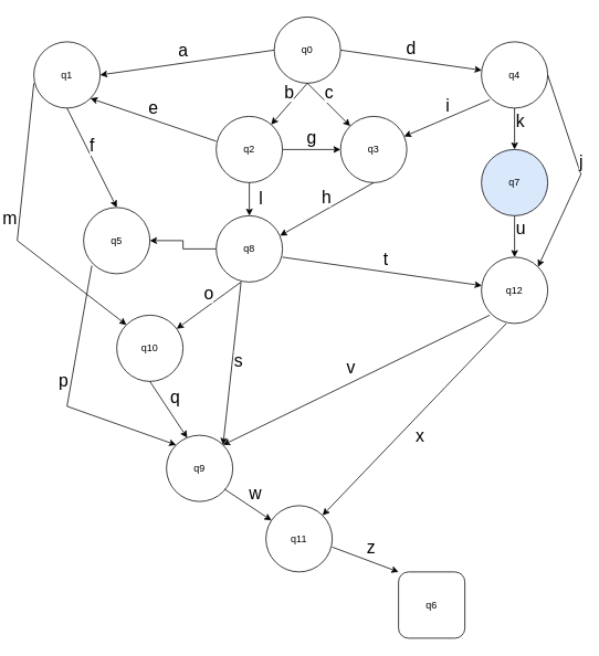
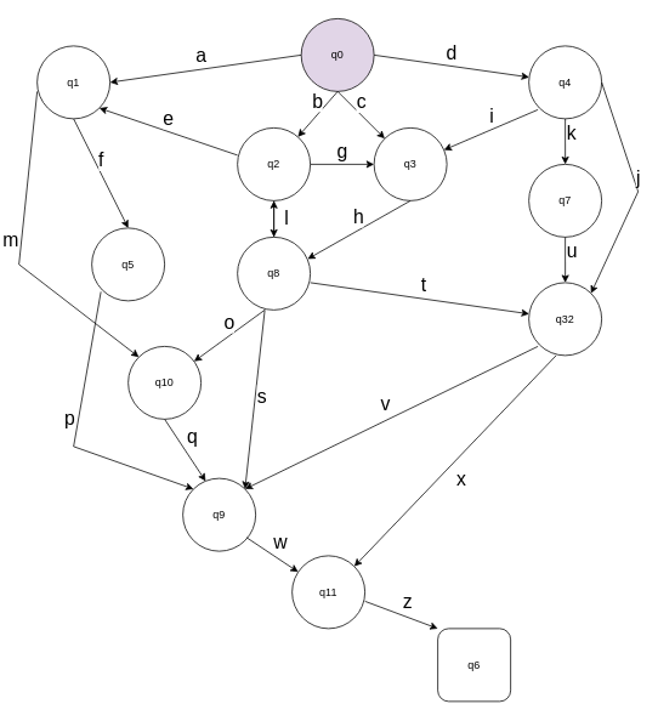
  <mxCell id="0" />
  <mxCell id="1" parent="0" />
- <mxCell id="2" value="q0" style="ellipse;whiteSpace=wrap;html=1;aspect=fixed;" parent="1" vertex="1"><mxGeometry x="330" y="20" width="80" height="80" as="geometry" /></mxCell>
+ <mxCell id="2" value="q0" style="ellipse;whiteSpace=wrap;html=1;aspect=fixed;fillColor=#e1d5e7;" parent="1" vertex="1"><mxGeometry x="330" y="20" width="80" height="80" as="geometry" /></mxCell>
  <mxCell id="3" value="q1" style="ellipse;whiteSpace=wrap;html=1;aspect=fixed;" parent="1" vertex="1"><mxGeometry x="40" y="50" width="80" height="80" as="geometry" /></mxCell>
  <mxCell id="4" value="q2" style="ellipse;whiteSpace=wrap;html=1;aspect=fixed;" parent="1" vertex="1"><mxGeometry x="260" y="140" width="80" height="80" as="geometry" /></mxCell>
  <mxCell id="5" value="q3" style="ellipse;whiteSpace=wrap;html=1;aspect=fixed;" parent="1" vertex="1"><mxGeometry x="410" y="140" width="80" height="80" as="geometry" /></mxCell>
  <mxCell id="6" value="q4" style="ellipse;whiteSpace=wrap;html=1;aspect=fixed;" parent="1" vertex="1"><mxGeometry x="580" y="50" width="80" height="80" as="geometry" /></mxCell>
  <mxCell id="7" value="q5" style="ellipse;whiteSpace=wrap;html=1;aspect=fixed;" parent="1" vertex="1"><mxGeometry x="100" y="250" width="80" height="80" as="geometry" /></mxCell>
  <mxCell id="8" value="a" style="endArrow=classic;html=1;rounded=0;entryX=1;entryY=0.5;entryDx=0;entryDy=0;fontSize=21;" parent="1" target="3" edge="1"><mxGeometry x="0.027" y="-16" width="50" height="50" relative="1" as="geometry"><mxPoint x="330" y="60" as="sourcePoint" /><mxPoint x="380" y="10" as="targetPoint" /><mxPoint as="offset" /></mxGeometry></mxCell>
  <mxCell id="9" value="b" style="endArrow=classic;html=1;rounded=0;fontSize=21;labelPosition=center;verticalLabelPosition=top;align=center;verticalAlign=bottom;" parent="1" target="4" edge="1"><mxGeometry width="50" height="50" relative="1" as="geometry"><mxPoint x="370" y="100" as="sourcePoint" /><mxPoint x="420" y="50" as="targetPoint" /></mxGeometry></mxCell>
  <mxCell id="10" value="c" style="endArrow=classic;html=1;rounded=0;entryX=0;entryY=0;entryDx=0;entryDy=0;fontSize=21;labelPosition=center;verticalLabelPosition=top;align=center;verticalAlign=bottom;" parent="1" target="5" edge="1"><mxGeometry width="50" height="50" relative="1" as="geometry"><mxPoint x="370" y="100" as="sourcePoint" /><mxPoint x="420" y="50" as="targetPoint" /></mxGeometry></mxCell>
  <mxCell id="11" value="d" style="endArrow=classic;html=1;rounded=0;fontSize=21;labelPosition=center;verticalLabelPosition=top;align=center;verticalAlign=bottom;" parent="1" target="6" edge="1"><mxGeometry width="50" height="50" relative="1" as="geometry"><mxPoint x="410" y="60" as="sourcePoint" /><mxPoint x="460" y="10" as="targetPoint" /></mxGeometry></mxCell>
  <mxCell id="12" value="f" style="endArrow=classic;html=1;rounded=0;entryX=0.5;entryY=0;entryDx=0;entryDy=0;labelPosition=center;verticalLabelPosition=top;align=center;verticalAlign=bottom;fontSize=21;" parent="1" target="7" edge="1"><mxGeometry width="50" height="50" relative="1" as="geometry"><mxPoint x="80" y="130" as="sourcePoint" /><mxPoint x="130" y="80" as="targetPoint" /></mxGeometry></mxCell>
  <mxCell id="13" value="q10" style="ellipse;whiteSpace=wrap;html=1;aspect=fixed;" parent="1" vertex="1"><mxGeometry x="140" y="380" width="80" height="80" as="geometry" /></mxCell>
- <mxCell id="14" value="" style="edgeStyle=orthogonalEdgeStyle;rounded=0;orthogonalLoop=1;jettySize=auto;html=1;fontSize=21;" parent="1" source="15" target="7" edge="1"><mxGeometry relative="1" as="geometry" /></mxCell>
+ <mxCell id="14" value="" style="edgeStyle=orthogonalEdgeStyle;rounded=0;orthogonalLoop=1;jettySize=auto;html=1;fontSize=21;" parent="1" source="15" target="4" edge="1"><mxGeometry relative="1" as="geometry" /></mxCell>
  <mxCell id="15" value="q8" style="ellipse;whiteSpace=wrap;html=1;aspect=fixed;" parent="1" vertex="1"><mxGeometry x="260" y="260" width="80" height="80" as="geometry" /></mxCell>
  <mxCell id="16" value="l" style="endArrow=classic;html=1;rounded=0;entryX=0.5;entryY=0;entryDx=0;entryDy=0;fontSize=21;labelPosition=right;verticalLabelPosition=bottom;align=left;verticalAlign=top;" parent="1" target="15" edge="1"><mxGeometry x="-1" y="10" width="50" height="50" relative="1" as="geometry"><mxPoint x="300" y="220" as="sourcePoint" /><mxPoint x="350" y="170" as="targetPoint" /><mxPoint as="offset" /></mxGeometry></mxCell>
- <mxCell id="17" value="q7" style="ellipse;whiteSpace=wrap;html=1;aspect=fixed;fillColor=#dae8fc;" parent="1" vertex="1"><mxGeometry x="580" y="180" width="80" height="80" as="geometry" /></mxCell>
+ <mxCell id="17" value="q7" style="ellipse;whiteSpace=wrap;html=1;aspect=fixed;" parent="1" vertex="1"><mxGeometry x="580" y="180" width="80" height="80" as="geometry" /></mxCell>
  <mxCell id="18" value="k" style="endArrow=classic;html=1;rounded=0;entryX=0.5;entryY=0;entryDx=0;entryDy=0;labelPosition=right;verticalLabelPosition=top;align=left;verticalAlign=bottom;fontSize=21;" parent="1" target="17" edge="1"><mxGeometry x="0.2" width="50" height="50" relative="1" as="geometry"><mxPoint x="620" y="130" as="sourcePoint" /><mxPoint x="670" y="80" as="targetPoint" /><mxPoint as="offset" /></mxGeometry></mxCell>
- <mxCell id="19" value="q12" style="ellipse;whiteSpace=wrap;html=1;aspect=fixed;" parent="1" vertex="1"><mxGeometry x="580" y="310" width="80" height="80" as="geometry" /></mxCell>
+ <mxCell id="19" value="q32" style="ellipse;whiteSpace=wrap;html=1;aspect=fixed;" parent="1" vertex="1"><mxGeometry x="580" y="310" width="80" height="80" as="geometry" /></mxCell>
  <mxCell id="20" value="u" style="endArrow=classic;html=1;rounded=0;entryX=0.5;entryY=0;entryDx=0;entryDy=0;fontSize=21;labelPosition=right;verticalLabelPosition=top;align=left;verticalAlign=bottom;" parent="1" target="19" edge="1"><mxGeometry x="0.2" width="50" height="50" relative="1" as="geometry"><mxPoint x="620" y="260" as="sourcePoint" /><mxPoint x="670" y="210" as="targetPoint" /><mxPoint as="offset" /></mxGeometry></mxCell>
  <mxCell id="21" value="q9" style="ellipse;whiteSpace=wrap;html=1;aspect=fixed;" parent="1" vertex="1"><mxGeometry x="200" y="525" width="80" height="80" as="geometry" /></mxCell>
  <mxCell id="22" value="q" style="endArrow=classic;html=1;rounded=0;entryX=0.313;entryY=0.038;entryDx=0;entryDy=0;entryPerimeter=0;fontSize=21;labelPosition=right;verticalLabelPosition=top;align=left;verticalAlign=bottom;" parent="1" target="21" edge="1"><mxGeometry width="50" height="50" relative="1" as="geometry"><mxPoint x="180" y="460" as="sourcePoint" /><mxPoint x="230" y="410" as="targetPoint" /></mxGeometry></mxCell>
  <mxCell id="23" value="q11" style="ellipse;whiteSpace=wrap;html=1;aspect=fixed;" parent="1" vertex="1"><mxGeometry x="320" y="610" width="80" height="80" as="geometry" /></mxCell>
  <mxCell id="24" value="w" style="endArrow=classic;html=1;rounded=0;fontSize=21;labelPosition=right;verticalLabelPosition=top;align=left;verticalAlign=bottom;" parent="1" target="23" edge="1"><mxGeometry x="-0.002" width="50" height="50" relative="1" as="geometry"><mxPoint x="270" y="590" as="sourcePoint" /><mxPoint x="320" y="540" as="targetPoint" /><mxPoint as="offset" /></mxGeometry></mxCell>
  <mxCell id="25" value="q6" style="whiteSpace=wrap;html=1;aspect=fixed;rounded=1;" parent="1" vertex="1"><mxGeometry x="480" y="690" width="80" height="80" as="geometry" /></mxCell>
  <mxCell id="26" value="z" style="endArrow=classic;html=1;rounded=0;entryX=0;entryY=0;entryDx=0;entryDy=0;fontSize=21;labelPosition=right;verticalLabelPosition=top;align=left;verticalAlign=bottom;" parent="1" target="25" edge="1"><mxGeometry width="50" height="50" relative="1" as="geometry"><mxPoint x="400" y="660" as="sourcePoint" /><mxPoint x="450" y="610" as="targetPoint" /></mxGeometry></mxCell>
  <mxCell id="27" value="e" style="endArrow=classic;html=1;rounded=0;entryX=1;entryY=1;entryDx=0;entryDy=0;fontSize=21;labelPosition=center;verticalLabelPosition=top;align=center;verticalAlign=bottom;" parent="1" target="3" edge="1"><mxGeometry width="50" height="50" relative="1" as="geometry"><mxPoint x="260" y="170" as="sourcePoint" /><mxPoint x="310" y="120" as="targetPoint" /></mxGeometry></mxCell>
  <mxCell id="28" value="m" style="endArrow=classic;html=1;rounded=0;entryX=0;entryY=0;entryDx=0;entryDy=0;fontSize=21;labelPosition=left;verticalLabelPosition=top;align=right;verticalAlign=bottom;" parent="1" target="13" edge="1"><mxGeometry width="50" height="50" relative="1" as="geometry"><mxPoint x="40" y="100" as="sourcePoint" /><mxPoint x="90" y="50" as="targetPoint" /><Array as="points"><mxPoint x="20" y="290" /></Array></mxGeometry></mxCell>
  <mxCell id="29" value="g" style="endArrow=classic;html=1;rounded=0;entryX=0;entryY=0.5;entryDx=0;entryDy=0;labelPosition=center;verticalLabelPosition=top;align=center;verticalAlign=bottom;fontSize=21;" parent="1" target="5" edge="1"><mxGeometry width="50" height="50" relative="1" as="geometry"><mxPoint x="340" y="180" as="sourcePoint" /><mxPoint x="390" y="130" as="targetPoint" /></mxGeometry></mxCell>
  <mxCell id="30" value="h" style="endArrow=classic;html=1;rounded=0;entryX=0.963;entryY=0.3;entryDx=0;entryDy=0;entryPerimeter=0;labelPosition=center;verticalLabelPosition=top;align=center;verticalAlign=bottom;fontSize=21;" parent="1" target="15" edge="1"><mxGeometry width="50" height="50" relative="1" as="geometry"><mxPoint x="450" y="220" as="sourcePoint" /><mxPoint x="500" y="170" as="targetPoint" /></mxGeometry></mxCell>
  <mxCell id="31" value="i" style="endArrow=classic;html=1;rounded=0;labelPosition=center;verticalLabelPosition=top;align=center;verticalAlign=bottom;fontSize=21;" parent="1" target="5" edge="1"><mxGeometry width="50" height="50" relative="1" as="geometry"><mxPoint x="590" y="120" as="sourcePoint" /><mxPoint x="640" y="70" as="targetPoint" /></mxGeometry></mxCell>
  <mxCell id="32" value="j" style="endArrow=classic;html=1;rounded=0;entryX=1;entryY=0;entryDx=0;entryDy=0;labelPosition=center;verticalLabelPosition=top;align=center;verticalAlign=bottom;fontSize=21;" parent="1" target="19" edge="1"><mxGeometry width="50" height="50" relative="1" as="geometry"><mxPoint x="660" y="90" as="sourcePoint" /><mxPoint x="710" y="40" as="targetPoint" /><Array as="points"><mxPoint x="700" y="210" /></Array></mxGeometry></mxCell>
  <mxCell id="33" value="p" style="endArrow=classic;html=1;rounded=0;entryX=0;entryY=0;entryDx=0;entryDy=0;fontSize=21;labelPosition=left;verticalLabelPosition=top;align=right;verticalAlign=bottom;" parent="1" target="21" edge="1"><mxGeometry width="50" height="50" relative="1" as="geometry"><mxPoint x="110" y="320" as="sourcePoint" /><mxPoint x="160" y="270" as="targetPoint" /><Array as="points"><mxPoint x="80" y="490" /></Array></mxGeometry></mxCell>
  <mxCell id="34" value="o" style="endArrow=classic;html=1;rounded=0;fontSize=21;labelPosition=center;verticalLabelPosition=top;align=center;verticalAlign=bottom;" parent="1" target="13" edge="1"><mxGeometry width="50" height="50" relative="1" as="geometry"><mxPoint x="290" y="340" as="sourcePoint" /><mxPoint x="340" y="290" as="targetPoint" /></mxGeometry></mxCell>
  <mxCell id="35" value="s" style="endArrow=classic;html=1;rounded=0;entryX=1;entryY=0;entryDx=0;entryDy=0;fontSize=21;labelPosition=right;verticalLabelPosition=top;align=left;verticalAlign=bottom;" parent="1" target="21" edge="1"><mxGeometry x="0.116" y="2" width="50" height="50" relative="1" as="geometry"><mxPoint x="290" y="340" as="sourcePoint" /><mxPoint x="340" y="290" as="targetPoint" /><mxPoint as="offset" /></mxGeometry></mxCell>
  <mxCell id="36" value="t" style="endArrow=classic;html=1;rounded=0;fontSize=21;labelPosition=right;verticalLabelPosition=top;align=left;verticalAlign=bottom;" parent="1" target="19" edge="1"><mxGeometry width="50" height="50" relative="1" as="geometry"><mxPoint x="340" y="310" as="sourcePoint" /><mxPoint x="390" y="260" as="targetPoint" /></mxGeometry></mxCell>
  <mxCell id="37" value="v" style="endArrow=classic;html=1;rounded=0;entryX=1;entryY=0;entryDx=0;entryDy=0;fontSize=21;labelPosition=left;verticalLabelPosition=top;align=right;verticalAlign=bottom;" parent="1" target="21" edge="1"><mxGeometry width="50" height="50" relative="1" as="geometry"><mxPoint x="590" y="380" as="sourcePoint" /><mxPoint x="640" y="330" as="targetPoint" /></mxGeometry></mxCell>
  <mxCell id="38" value="x" style="endArrow=classic;html=1;rounded=0;entryX=1;entryY=0;entryDx=0;entryDy=0;fontSize=21;labelPosition=right;verticalLabelPosition=bottom;align=left;verticalAlign=top;" parent="1" target="23" edge="1"><mxGeometry width="50" height="50" relative="1" as="geometry"><mxPoint x="610" y="390" as="sourcePoint" /><mxPoint x="660" y="340" as="targetPoint" /></mxGeometry></mxCell>
